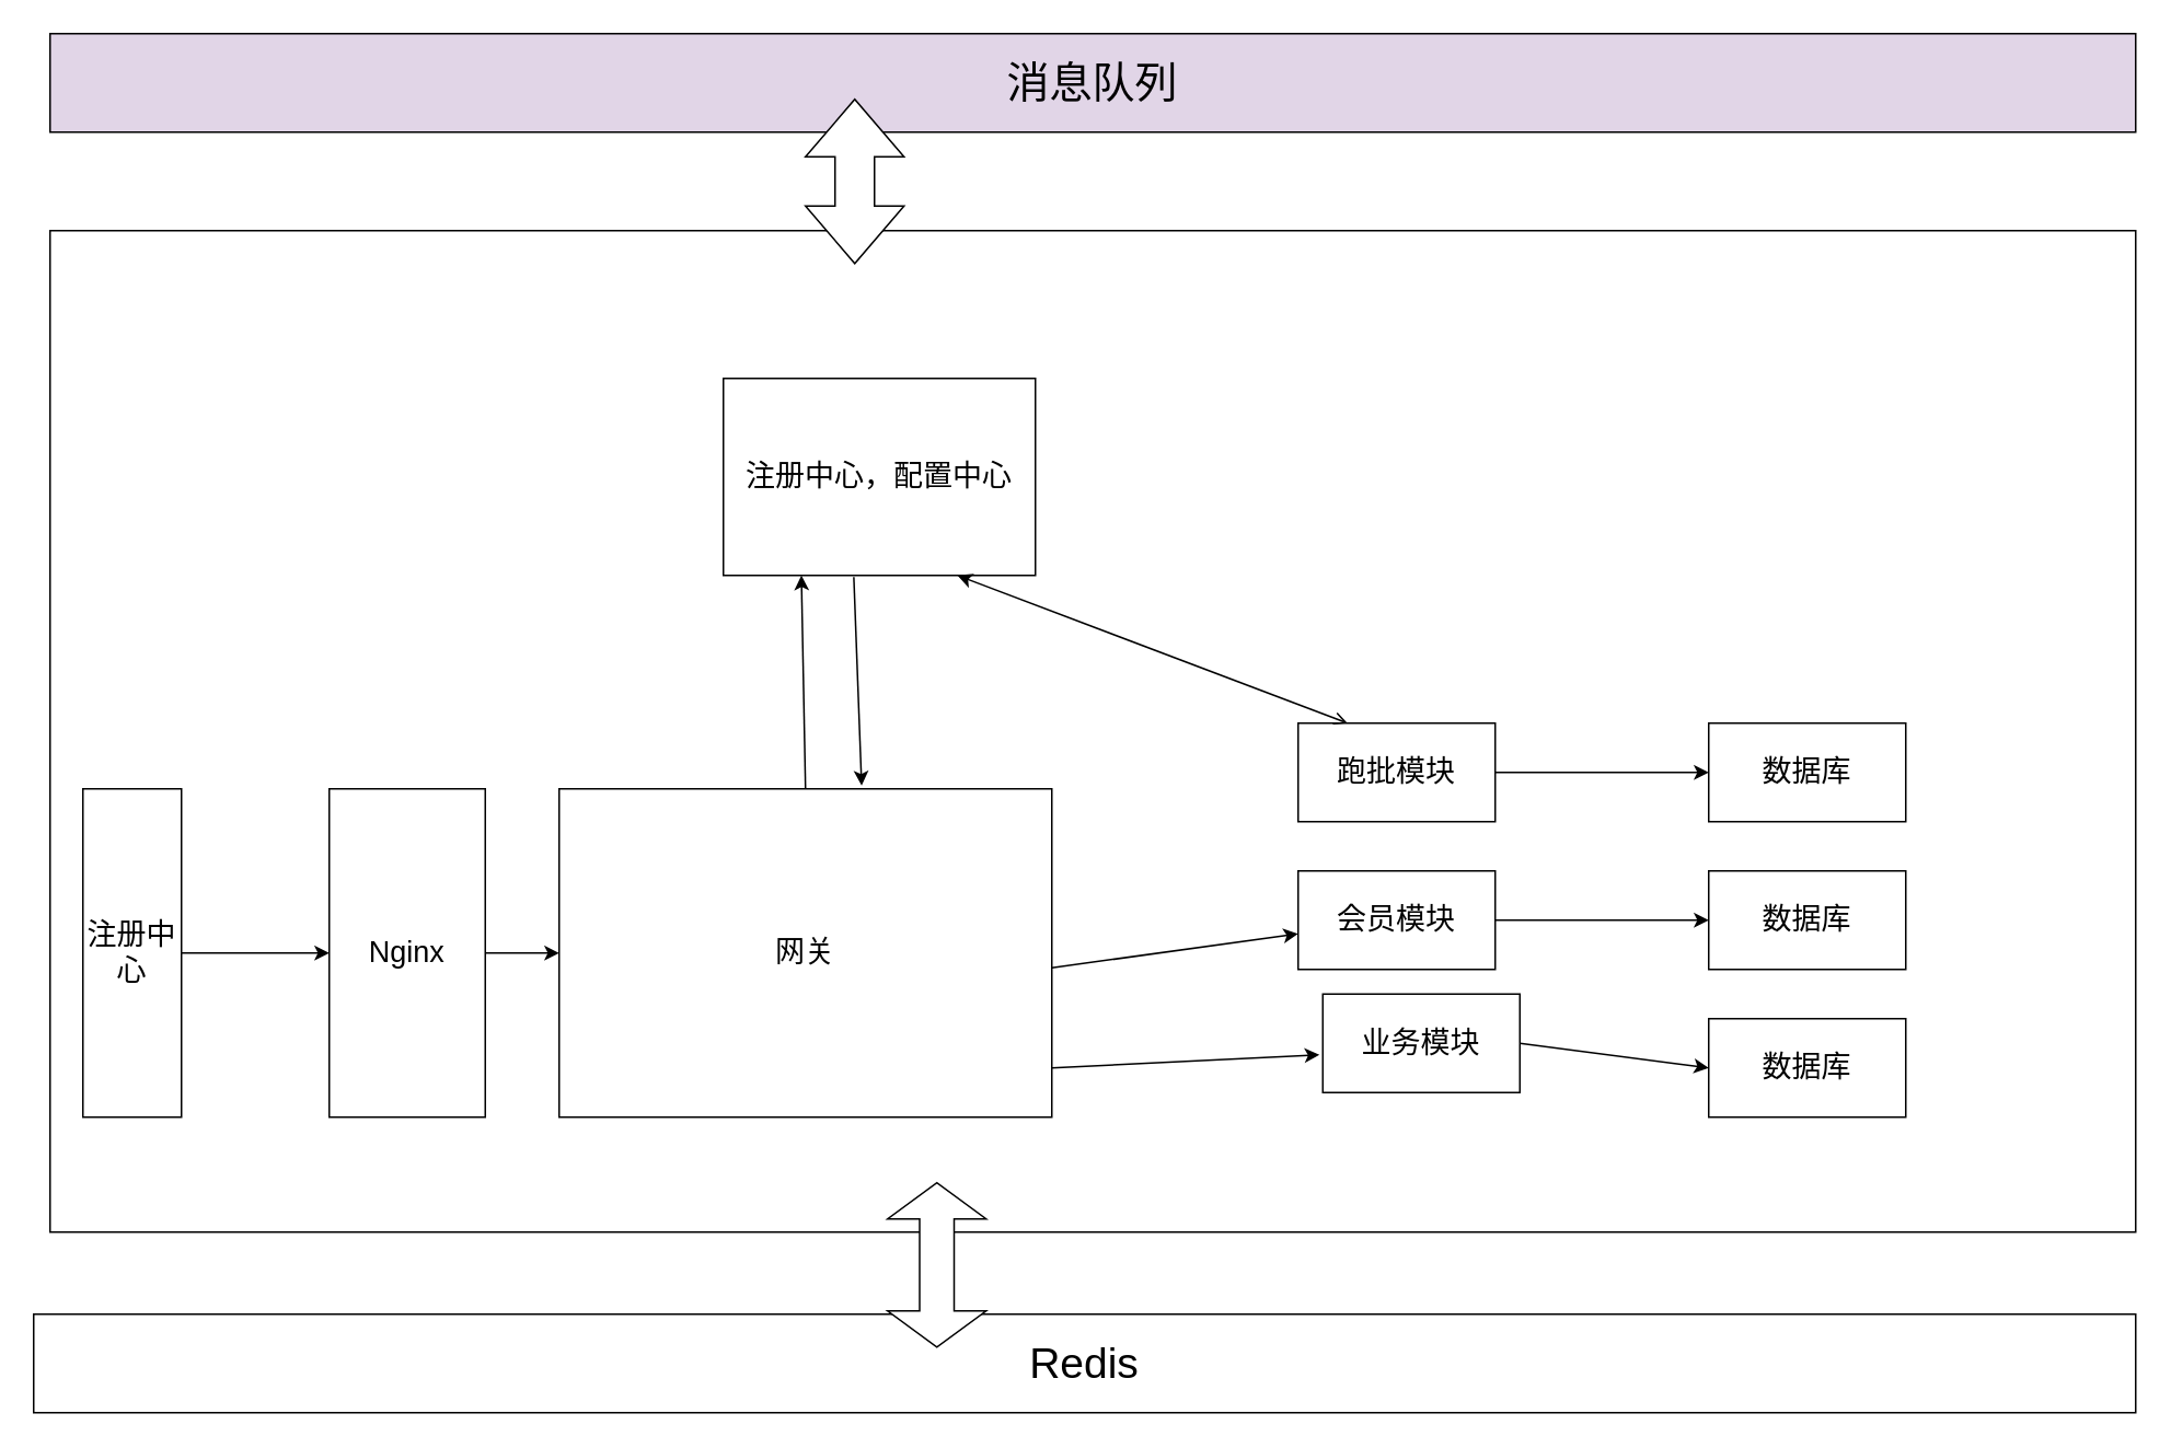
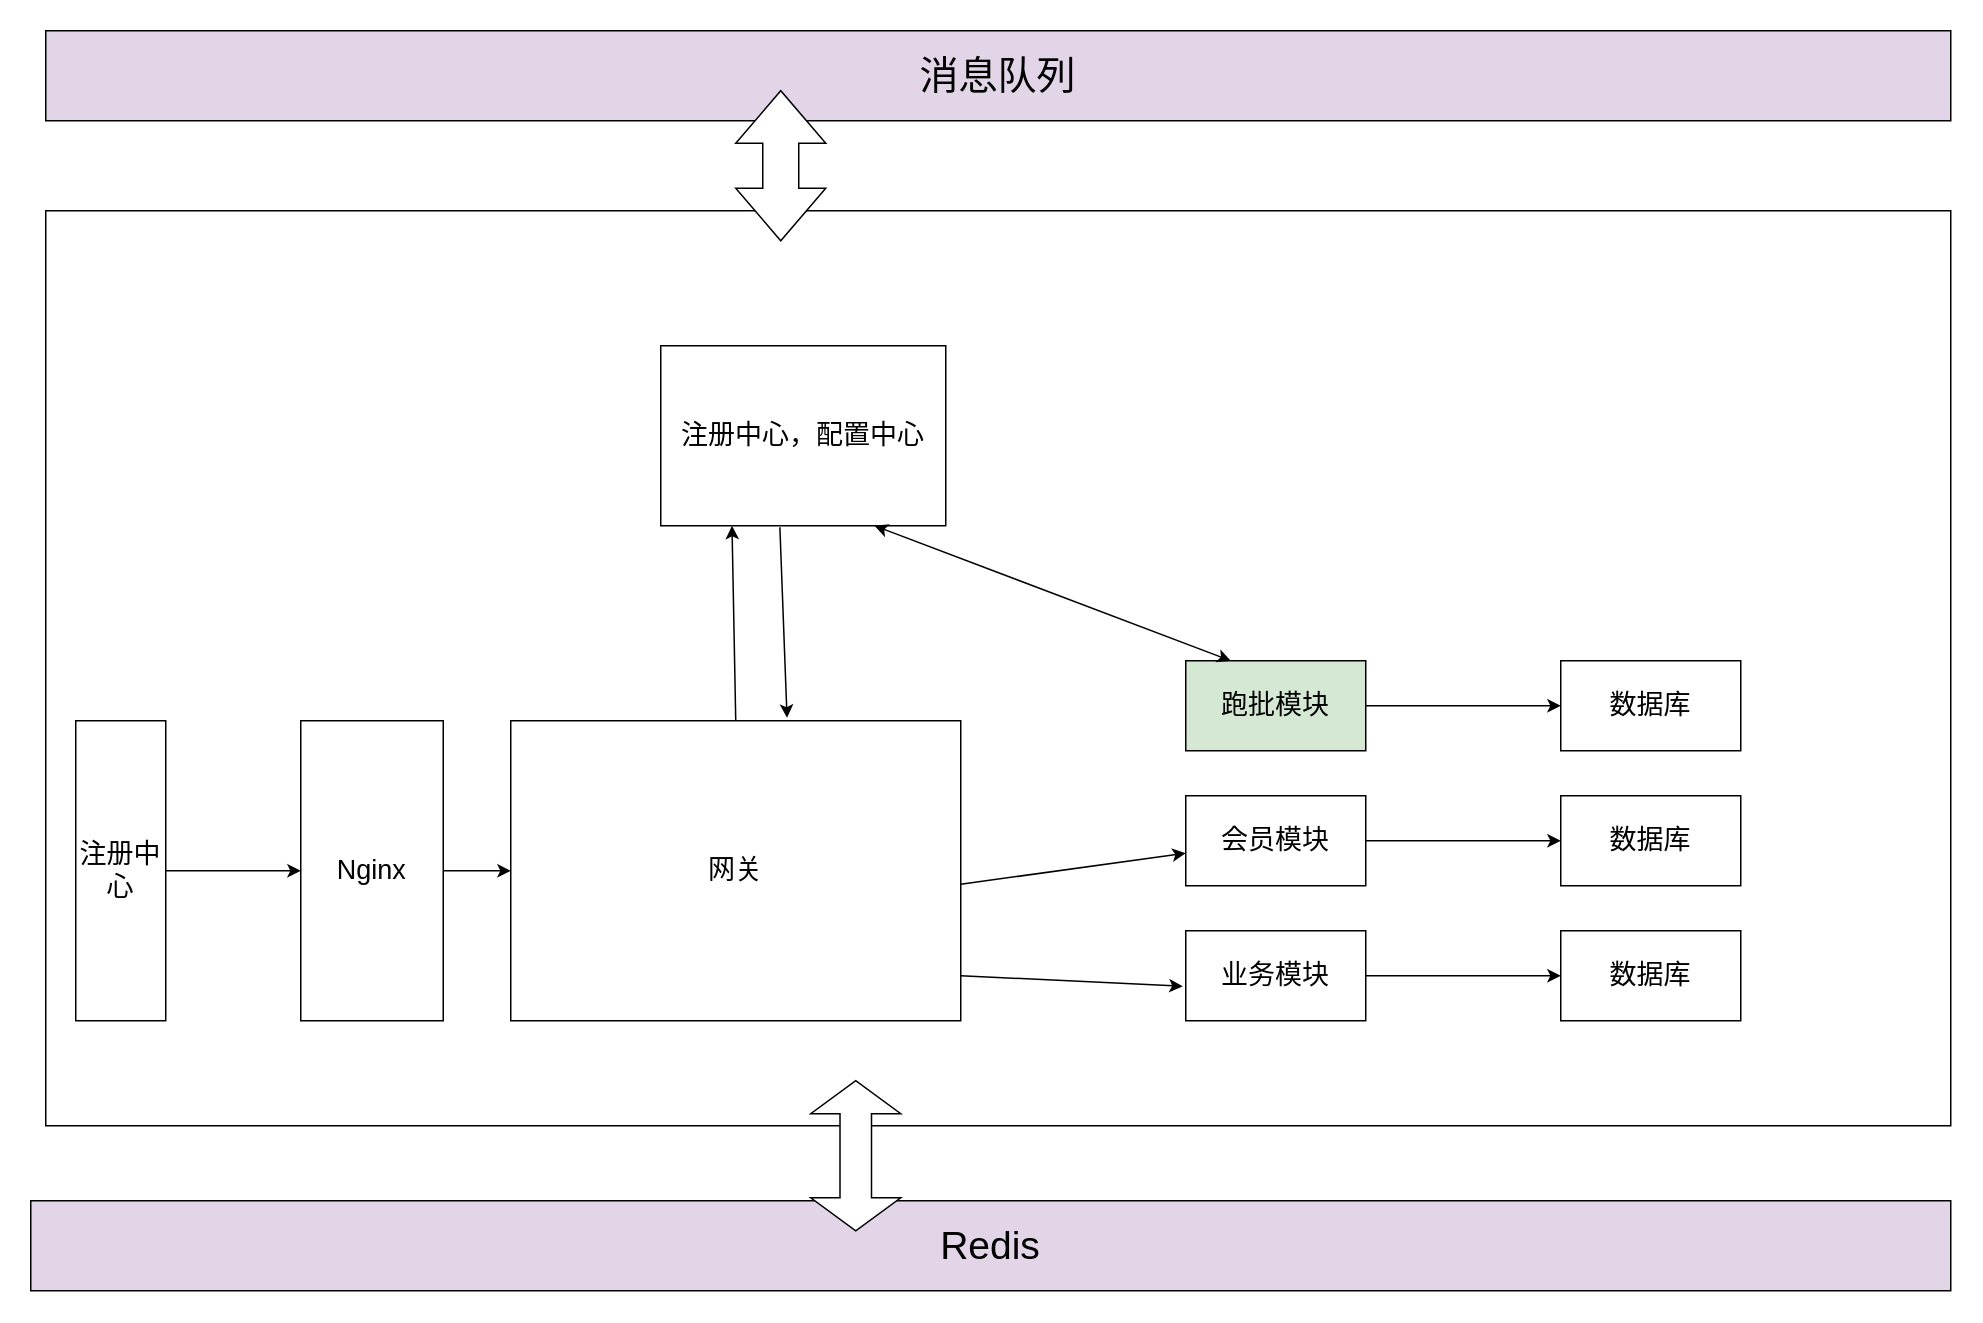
  <mxCell id="0" />
  <mxCell id="1" parent="0" />
  <mxCell id="2" value="" style="rounded=0;whiteSpace=wrap;html=1;" vertex="1" parent="1"><mxGeometry x="30" y="140" width="1270" height="610" as="geometry" /></mxCell>
  <mxCell id="3" value="&lt;font style=&quot;font-size: 18px;&quot;&gt;注册中心&lt;/font&gt;" style="rounded=0;whiteSpace=wrap;html=1;direction=south;" vertex="1" parent="1"><mxGeometry x="50" y="480" width="60" height="200" as="geometry" /></mxCell>
  <mxCell id="4" value="" style="endArrow=classic;html=1;rounded=0;" edge="1" parent="1" source="3" target="5"><mxGeometry width="50" height="50" relative="1" as="geometry"><mxPoint x="350" y="590" as="sourcePoint" /><mxPoint x="190" y="575" as="targetPoint" /></mxGeometry></mxCell>
  <mxCell id="5" value="&lt;font style=&quot;font-size: 18px;&quot;&gt;Nginx&lt;/font&gt;" style="rounded=0;whiteSpace=wrap;html=1;direction=south;" vertex="1" parent="1"><mxGeometry x="200" y="480" width="95" height="200" as="geometry" /></mxCell>
  <mxCell id="6" value="" style="endArrow=classic;html=1;rounded=0;exitX=0.5;exitY=0;exitDx=0;exitDy=0;" edge="1" parent="1" source="5"><mxGeometry width="50" height="50" relative="1" as="geometry"><mxPoint x="390" y="630" as="sourcePoint" /><mxPoint x="340" y="580" as="targetPoint" /></mxGeometry></mxCell>
  <mxCell id="7" value="&lt;font style=&quot;font-size: 18px;&quot;&gt;网关&lt;/font&gt;" style="rounded=0;whiteSpace=wrap;html=1;direction=south;" vertex="1" parent="1"><mxGeometry x="340" y="480" width="300" height="200" as="geometry" /></mxCell>
- <mxCell id="8" value="&lt;font style=&quot;font-size: 18px;&quot;&gt;跑批模块&lt;/font&gt;" style="rounded=0;whiteSpace=wrap;html=1;" vertex="1" parent="1"><mxGeometry x="790" y="440" width="120" height="60" as="geometry" /></mxCell>
+ <mxCell id="8" value="&lt;font style=&quot;font-size: 18px;&quot;&gt;跑批模块&lt;/font&gt;" style="rounded=0;whiteSpace=wrap;html=1;fillColor=#d5e8d4;" vertex="1" parent="1"><mxGeometry x="790" y="440" width="120" height="60" as="geometry" /></mxCell>
  <mxCell id="9" value="&lt;font style=&quot;font-size: 18px;&quot;&gt;会员模块&lt;/font&gt;" style="rounded=0;whiteSpace=wrap;html=1;" vertex="1" parent="1"><mxGeometry x="790" y="530" width="120" height="60" as="geometry" /></mxCell>
- <mxCell id="10" value="&lt;font style=&quot;font-size: 18px;&quot;&gt;业务模块&lt;/font&gt;" style="rounded=0;whiteSpace=wrap;html=1;" vertex="1" parent="1"><mxGeometry x="805" y="605" width="120" height="60" as="geometry" /></mxCell>
+ <mxCell id="10" value="&lt;font style=&quot;font-size: 18px;&quot;&gt;业务模块&lt;/font&gt;" style="rounded=0;whiteSpace=wrap;html=1;" vertex="1" parent="1"><mxGeometry x="790" y="620" width="120" height="60" as="geometry" /></mxCell>
  <mxCell id="11" value="" style="endArrow=classic;html=1;rounded=0;exitX=1;exitY=0.5;exitDx=0;exitDy=0;" edge="1" parent="1" source="8"><mxGeometry width="50" height="50" relative="1" as="geometry"><mxPoint x="740" y="530" as="sourcePoint" /><mxPoint x="1040" y="470" as="targetPoint" /></mxGeometry></mxCell>
  <mxCell id="12" value="&lt;font style=&quot;font-size: 18px;&quot;&gt;数据库&lt;/font&gt;" style="rounded=0;whiteSpace=wrap;html=1;" vertex="1" parent="1"><mxGeometry x="1040" y="440" width="120" height="60" as="geometry" /></mxCell>
  <mxCell id="13" value="&lt;font style=&quot;font-size: 18px;&quot;&gt;数据库&lt;/font&gt;" style="rounded=0;whiteSpace=wrap;html=1;" vertex="1" parent="1"><mxGeometry x="1040" y="530" width="120" height="60" as="geometry" /></mxCell>
  <mxCell id="14" value="&lt;font style=&quot;font-size: 18px;&quot;&gt;数据库&lt;/font&gt;" style="rounded=0;whiteSpace=wrap;html=1;" vertex="1" parent="1"><mxGeometry x="1040" y="620" width="120" height="60" as="geometry" /></mxCell>
  <mxCell id="15" value="" style="endArrow=classic;html=1;rounded=0;entryX=0;entryY=0.5;entryDx=0;entryDy=0;exitX=1;exitY=0.5;exitDx=0;exitDy=0;" edge="1" parent="1" source="9" target="13"><mxGeometry width="50" height="50" relative="1" as="geometry"><mxPoint x="740" y="530" as="sourcePoint" /><mxPoint x="790" y="480" as="targetPoint" /></mxGeometry></mxCell>
  <mxCell id="16" value="" style="endArrow=classic;html=1;rounded=0;entryX=0;entryY=0.5;entryDx=0;entryDy=0;exitX=1;exitY=0.5;exitDx=0;exitDy=0;" edge="1" parent="1" source="10" target="14"><mxGeometry width="50" height="50" relative="1" as="geometry"><mxPoint x="740" y="530" as="sourcePoint" /><mxPoint x="790" y="480" as="targetPoint" /></mxGeometry></mxCell>
  <mxCell id="17" value="&lt;font style=&quot;font-size: 18px;&quot;&gt;注册中心，配置中心&lt;/font&gt;" style="rounded=0;whiteSpace=wrap;html=1;" vertex="1" parent="1"><mxGeometry x="440" y="230" width="190" height="120" as="geometry" /></mxCell>
  <mxCell id="18" value="" style="endArrow=classic;html=1;rounded=0;exitX=0;exitY=0.5;exitDx=0;exitDy=0;entryX=0.25;entryY=1;entryDx=0;entryDy=0;" edge="1" parent="1" source="7" target="17"><mxGeometry width="50" height="50" relative="1" as="geometry"><mxPoint x="530" y="540" as="sourcePoint" /><mxPoint x="580" y="490" as="targetPoint" /></mxGeometry></mxCell>
  <mxCell id="19" value="" style="endArrow=classic;html=1;rounded=0;exitX=0.418;exitY=1.008;exitDx=0;exitDy=0;exitPerimeter=0;entryX=-0.01;entryY=0.386;entryDx=0;entryDy=0;entryPerimeter=0;" edge="1" parent="1" source="17" target="7"><mxGeometry width="50" height="50" relative="1" as="geometry"><mxPoint x="530" y="540" as="sourcePoint" /><mxPoint x="580" y="490" as="targetPoint" /></mxGeometry></mxCell>
  <mxCell id="20" value="" style="endArrow=classic;html=1;rounded=0;exitX=0.545;exitY=0;exitDx=0;exitDy=0;exitPerimeter=0;" edge="1" parent="1" source="7" target="9"><mxGeometry width="50" height="50" relative="1" as="geometry"><mxPoint x="530" y="540" as="sourcePoint" /><mxPoint x="580" y="490" as="targetPoint" /></mxGeometry></mxCell>
  <mxCell id="21" value="" style="endArrow=classic;html=1;rounded=0;exitX=0.85;exitY=0;exitDx=0;exitDy=0;exitPerimeter=0;entryX=-0.017;entryY=0.617;entryDx=0;entryDy=0;entryPerimeter=0;" edge="1" parent="1" source="7" target="10"><mxGeometry width="50" height="50" relative="1" as="geometry"><mxPoint x="530" y="540" as="sourcePoint" /><mxPoint x="580" y="490" as="targetPoint" /></mxGeometry></mxCell>
- <mxCell id="22" value="" style="endArrow=open;startArrow=classic;html=1;rounded=0;entryX=0.25;entryY=0;entryDx=0;entryDy=0;exitX=0.75;exitY=1;exitDx=0;exitDy=0;" edge="1" parent="1" source="17" target="8"><mxGeometry width="50" height="50" relative="1" as="geometry"><mxPoint x="530" y="480" as="sourcePoint" /><mxPoint x="580" y="430" as="targetPoint" /></mxGeometry></mxCell>
- <mxCell id="23" value="&lt;font style=&quot;font-size: 26px;&quot;&gt;Redis&lt;/font&gt;" style="rounded=0;whiteSpace=wrap;html=1;" vertex="1" parent="1"><mxGeometry x="20" y="800" width="1280" height="60" as="geometry" /></mxCell>
+ <mxCell id="22" value="" style="endArrow=classic;startArrow=classic;html=1;rounded=0;entryX=0.25;entryY=0;entryDx=0;entryDy=0;exitX=0.75;exitY=1;exitDx=0;exitDy=0;" edge="1" parent="1" source="17" target="8"><mxGeometry width="50" height="50" relative="1" as="geometry"><mxPoint x="530" y="480" as="sourcePoint" /><mxPoint x="580" y="430" as="targetPoint" /></mxGeometry></mxCell>
+ <mxCell id="23" value="&lt;font style=&quot;font-size: 26px;&quot;&gt;Redis&lt;/font&gt;" style="rounded=0;whiteSpace=wrap;html=1;fillColor=#e1d5e7;" vertex="1" parent="1"><mxGeometry x="20" y="800" width="1280" height="60" as="geometry" /></mxCell>
  <mxCell id="24" value="&lt;font style=&quot;font-size: 26px;&quot;&gt;消息队列&lt;/font&gt;" style="rounded=0;whiteSpace=wrap;html=1;fillColor=#e1d5e7;" vertex="1" parent="1"><mxGeometry x="30" y="20" width="1270" height="60" as="geometry" /></mxCell>
  <mxCell id="25" value="" style="html=1;shadow=0;dashed=0;align=center;verticalAlign=middle;shape=mxgraph.arrows2.twoWayArrow;dy=0.65;dx=22;direction=south;" vertex="1" parent="1"><mxGeometry x="540" y="720" width="60" height="100" as="geometry" /></mxCell>
  <mxCell id="26" value="" style="html=1;shadow=0;dashed=0;align=center;verticalAlign=middle;shape=mxgraph.arrows2.twoWayArrow;dy=0.6;dx=35;direction=south;" vertex="1" parent="1"><mxGeometry x="490" y="60" width="60" height="100" as="geometry" /></mxCell>
